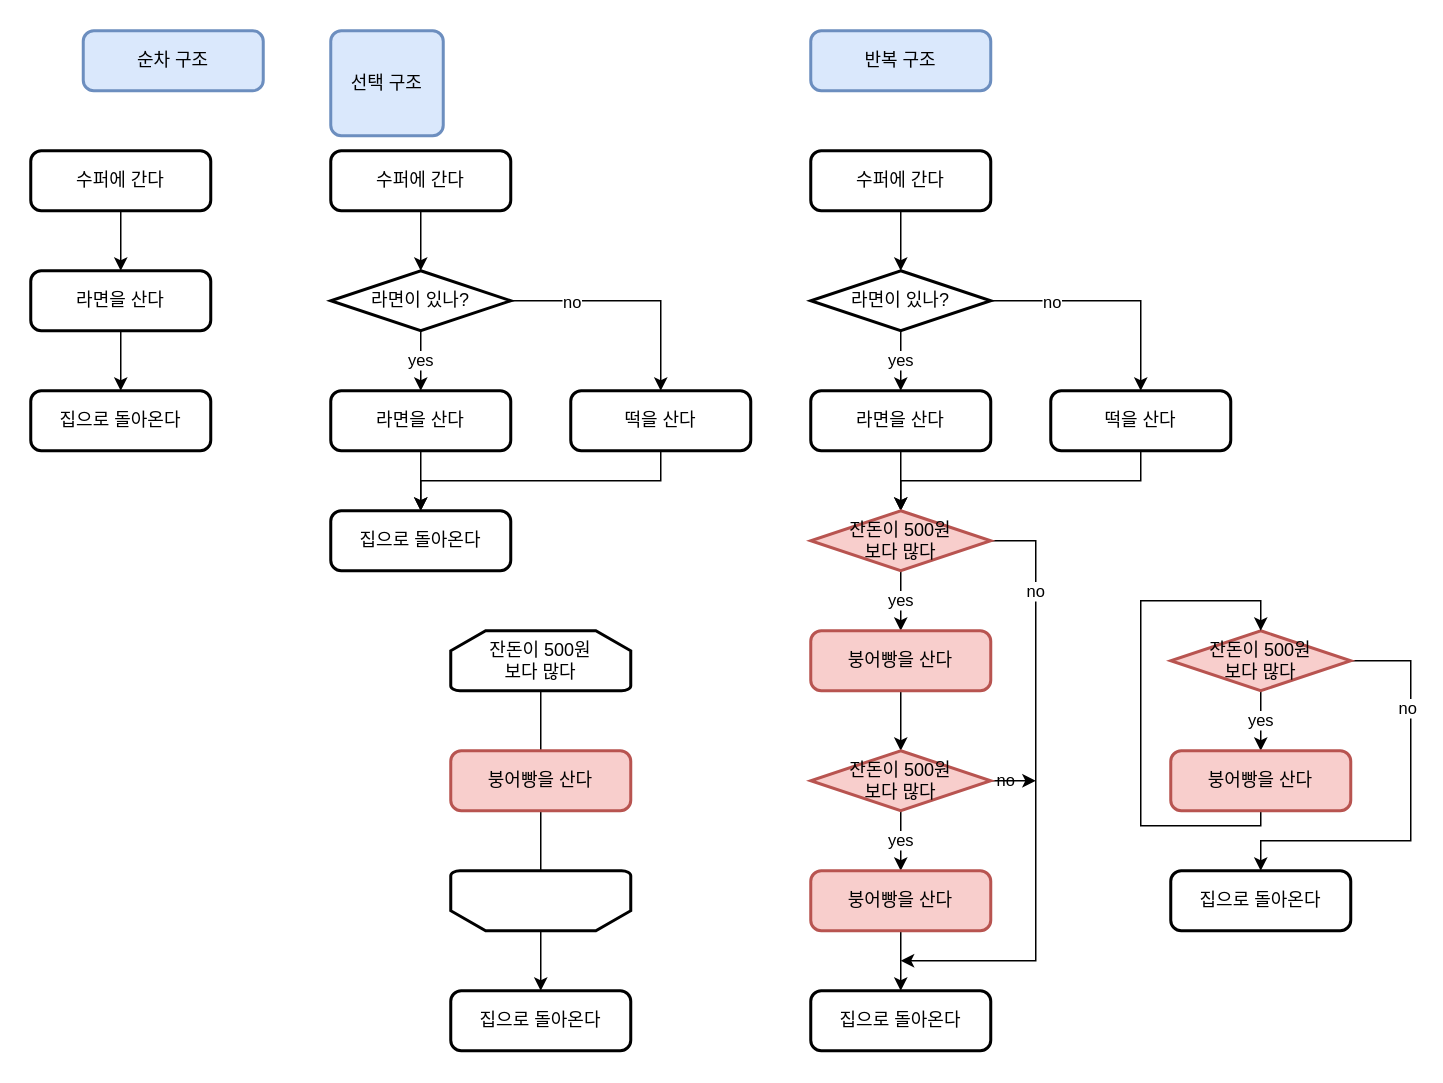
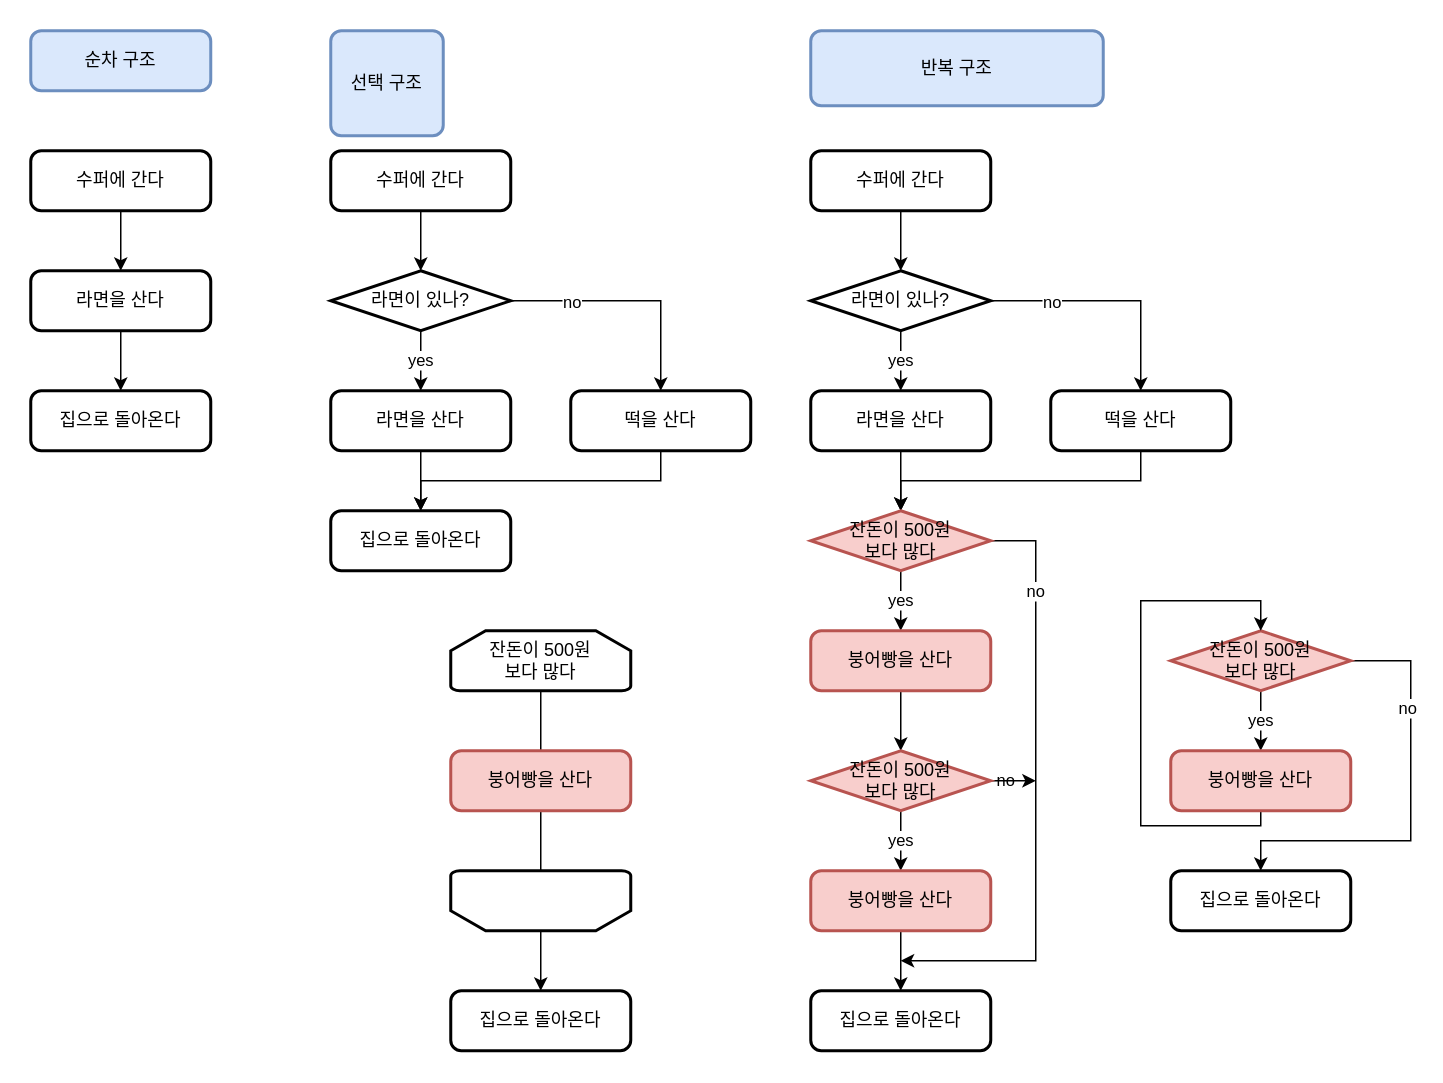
  <mxCell id="0" />
  <mxCell id="1" parent="0" />
  <mxCell id="2" value="" style="edgeStyle=orthogonalEdgeStyle;rounded=0;orthogonalLoop=1;jettySize=auto;html=1;" edge="1" parent="1" source="3" target="5"><mxGeometry relative="1" as="geometry" /></mxCell>
  <mxCell id="3" value="수퍼에 간다" style="rounded=1;whiteSpace=wrap;html=1;absoluteArcSize=1;arcSize=14;strokeWidth=2;" vertex="1" parent="1"><mxGeometry x="20" y="100" width="120" height="40" as="geometry" /></mxCell>
  <mxCell id="4" value="" style="edgeStyle=orthogonalEdgeStyle;rounded=0;orthogonalLoop=1;jettySize=auto;html=1;" edge="1" parent="1" source="5" target="6"><mxGeometry relative="1" as="geometry" /></mxCell>
  <mxCell id="5" value="라면을 산다" style="rounded=1;whiteSpace=wrap;html=1;absoluteArcSize=1;arcSize=14;strokeWidth=2;" vertex="1" parent="1"><mxGeometry x="20" y="180" width="120" height="40" as="geometry" /></mxCell>
  <mxCell id="6" value="집으로 돌아온다" style="rounded=1;whiteSpace=wrap;html=1;absoluteArcSize=1;arcSize=14;strokeWidth=2;" vertex="1" parent="1"><mxGeometry x="20" y="260" width="120" height="40" as="geometry" /></mxCell>
- <mxCell id="7" value="순차 구조" style="rounded=1;whiteSpace=wrap;html=1;absoluteArcSize=1;arcSize=14;strokeWidth=2;fillColor=#dae8fc;strokeColor=#6c8ebf;" vertex="1" parent="1"><mxGeometry x="55" y="20" width="120" height="40" as="geometry" /></mxCell>
+ <mxCell id="7" value="순차 구조" style="rounded=1;whiteSpace=wrap;html=1;absoluteArcSize=1;arcSize=14;strokeWidth=2;fillColor=#dae8fc;strokeColor=#6c8ebf;" vertex="1" parent="1"><mxGeometry x="20" y="20" width="120" height="40" as="geometry" /></mxCell>
  <mxCell id="8" value="선택 구조" style="rounded=1;whiteSpace=wrap;html=1;absoluteArcSize=1;arcSize=14;strokeWidth=2;fillColor=#dae8fc;strokeColor=#6c8ebf;" vertex="1" parent="1"><mxGeometry x="220" y="20" width="75" height="70" as="geometry" /></mxCell>
  <mxCell id="9" value="" style="edgeStyle=orthogonalEdgeStyle;rounded=0;orthogonalLoop=1;jettySize=auto;html=1;" edge="1" parent="1" source="10" target="17"><mxGeometry relative="1" as="geometry" /></mxCell>
  <mxCell id="10" value="수퍼에 간다" style="rounded=1;whiteSpace=wrap;html=1;absoluteArcSize=1;arcSize=14;strokeWidth=2;" vertex="1" parent="1"><mxGeometry x="220" y="100" width="120" height="40" as="geometry" /></mxCell>
  <mxCell id="11" value="" style="edgeStyle=orthogonalEdgeStyle;rounded=0;orthogonalLoop=1;jettySize=auto;html=1;" edge="1" parent="1" source="12" target="13"><mxGeometry relative="1" as="geometry" /></mxCell>
  <mxCell id="12" value="라면을 산다" style="rounded=1;whiteSpace=wrap;html=1;absoluteArcSize=1;arcSize=14;strokeWidth=2;" vertex="1" parent="1"><mxGeometry x="220" y="260" width="120" height="40" as="geometry" /></mxCell>
  <mxCell id="13" value="집으로 돌아온다" style="rounded=1;whiteSpace=wrap;html=1;absoluteArcSize=1;arcSize=14;strokeWidth=2;" vertex="1" parent="1"><mxGeometry x="220" y="340" width="120" height="40" as="geometry" /></mxCell>
  <mxCell id="14" value="yes" style="edgeStyle=orthogonalEdgeStyle;rounded=0;orthogonalLoop=1;jettySize=auto;html=1;" edge="1" parent="1" source="17" target="12"><mxGeometry relative="1" as="geometry" /></mxCell>
  <mxCell id="15" style="edgeStyle=orthogonalEdgeStyle;rounded=0;orthogonalLoop=1;jettySize=auto;html=1;entryX=0.5;entryY=0;entryDx=0;entryDy=0;" edge="1" parent="1" source="17" target="19"><mxGeometry relative="1" as="geometry"><mxPoint x="450" y="200" as="targetPoint" /></mxGeometry></mxCell>
  <mxCell id="16" value="no" style="edgeLabel;html=1;align=center;verticalAlign=middle;resizable=0;points=[];" vertex="1" connectable="0" parent="15"><mxGeometry x="-0.588" y="-1" relative="1" as="geometry"><mxPoint x="7" y="-1" as="offset" /></mxGeometry></mxCell>
  <mxCell id="17" value="라면이 있나?" style="strokeWidth=2;html=1;shape=mxgraph.flowchart.decision;whiteSpace=wrap;" vertex="1" parent="1"><mxGeometry x="220" y="180" width="120" height="40" as="geometry" /></mxCell>
  <mxCell id="18" style="edgeStyle=orthogonalEdgeStyle;rounded=0;orthogonalLoop=1;jettySize=auto;html=1;" edge="1" parent="1" source="19" target="13"><mxGeometry relative="1" as="geometry"><Array as="points"><mxPoint x="440" y="320" /><mxPoint x="280" y="320" /></Array></mxGeometry></mxCell>
  <mxCell id="19" value="떡을 산다" style="rounded=1;whiteSpace=wrap;html=1;absoluteArcSize=1;arcSize=14;strokeWidth=2;" vertex="1" parent="1"><mxGeometry x="380" y="260" width="120" height="40" as="geometry" /></mxCell>
- <mxCell id="20" value="반복 구조" style="rounded=1;whiteSpace=wrap;html=1;absoluteArcSize=1;arcSize=14;strokeWidth=2;fillColor=#dae8fc;strokeColor=#6c8ebf;" vertex="1" parent="1"><mxGeometry x="540" y="20" width="120" height="40" as="geometry" /></mxCell>
+ <mxCell id="20" value="반복 구조" style="rounded=1;whiteSpace=wrap;html=1;absoluteArcSize=1;arcSize=14;strokeWidth=2;fillColor=#dae8fc;strokeColor=#6c8ebf;" vertex="1" parent="1"><mxGeometry x="540" y="20" width="195" height="50" as="geometry" /></mxCell>
  <mxCell id="21" value="" style="edgeStyle=orthogonalEdgeStyle;rounded=0;orthogonalLoop=1;jettySize=auto;html=1;" edge="1" parent="1" source="22" target="29"><mxGeometry relative="1" as="geometry" /></mxCell>
  <mxCell id="22" value="수퍼에 간다" style="rounded=1;whiteSpace=wrap;html=1;absoluteArcSize=1;arcSize=14;strokeWidth=2;" vertex="1" parent="1"><mxGeometry x="540" y="100" width="120" height="40" as="geometry" /></mxCell>
  <mxCell id="23" value="" style="edgeStyle=orthogonalEdgeStyle;rounded=0;orthogonalLoop=1;jettySize=auto;html=1;" edge="1" parent="1" source="24" target="35"><mxGeometry relative="1" as="geometry" /></mxCell>
  <mxCell id="24" value="라면을 산다" style="rounded=1;whiteSpace=wrap;html=1;absoluteArcSize=1;arcSize=14;strokeWidth=2;" vertex="1" parent="1"><mxGeometry x="540" y="260" width="120" height="40" as="geometry" /></mxCell>
  <mxCell id="25" value="집으로 돌아온다" style="rounded=1;whiteSpace=wrap;html=1;absoluteArcSize=1;arcSize=14;strokeWidth=2;" vertex="1" parent="1"><mxGeometry x="540" y="660" width="120" height="40" as="geometry" /></mxCell>
  <mxCell id="26" value="yes" style="edgeStyle=orthogonalEdgeStyle;rounded=0;orthogonalLoop=1;jettySize=auto;html=1;" edge="1" parent="1" source="29" target="24"><mxGeometry relative="1" as="geometry" /></mxCell>
  <mxCell id="27" style="edgeStyle=orthogonalEdgeStyle;rounded=0;orthogonalLoop=1;jettySize=auto;html=1;entryX=0.5;entryY=0;entryDx=0;entryDy=0;" edge="1" parent="1" source="29" target="31"><mxGeometry relative="1" as="geometry"><mxPoint x="770" y="200" as="targetPoint" /></mxGeometry></mxCell>
  <mxCell id="28" value="no" style="edgeLabel;html=1;align=center;verticalAlign=middle;resizable=0;points=[];" vertex="1" connectable="0" parent="27"><mxGeometry x="-0.588" y="-1" relative="1" as="geometry"><mxPoint x="7" y="-1" as="offset" /></mxGeometry></mxCell>
  <mxCell id="29" value="라면이 있나?" style="strokeWidth=2;html=1;shape=mxgraph.flowchart.decision;whiteSpace=wrap;" vertex="1" parent="1"><mxGeometry x="540" y="180" width="120" height="40" as="geometry" /></mxCell>
  <mxCell id="30" style="edgeStyle=orthogonalEdgeStyle;rounded=0;orthogonalLoop=1;jettySize=auto;html=1;entryX=0.5;entryY=0;entryDx=0;entryDy=0;entryPerimeter=0;" edge="1" parent="1" source="31" target="35"><mxGeometry relative="1" as="geometry"><Array as="points"><mxPoint x="760" y="320" /><mxPoint x="600" y="320" /></Array></mxGeometry></mxCell>
  <mxCell id="31" value="떡을 산다" style="rounded=1;whiteSpace=wrap;html=1;absoluteArcSize=1;arcSize=14;strokeWidth=2;" vertex="1" parent="1"><mxGeometry x="700" y="260" width="120" height="40" as="geometry" /></mxCell>
  <mxCell id="32" value="yes" style="edgeStyle=orthogonalEdgeStyle;rounded=0;orthogonalLoop=1;jettySize=auto;html=1;entryX=0.5;entryY=0;entryDx=0;entryDy=0;" edge="1" parent="1" source="35" target="37"><mxGeometry relative="1" as="geometry" /></mxCell>
  <mxCell id="33" value="no" style="edgeStyle=orthogonalEdgeStyle;rounded=0;orthogonalLoop=1;jettySize=auto;html=1;" edge="1" parent="1" source="35"><mxGeometry x="-0.05" y="-20" relative="1" as="geometry"><mxPoint x="600" y="640" as="targetPoint" /><Array as="points"><mxPoint x="690" y="360" /><mxPoint x="690" y="640" /></Array><mxPoint as="offset" /></mxGeometry></mxCell>
  <mxCell id="34" value="no" style="edgeLabel;html=1;align=center;verticalAlign=middle;resizable=0;points=[];" vertex="1" connectable="0" parent="33"><mxGeometry x="-0.683" y="-1" relative="1" as="geometry"><mxPoint as="offset" /></mxGeometry></mxCell>
  <mxCell id="35" value="잔돈이 500원&lt;br&gt;보다 많다" style="strokeWidth=2;html=1;shape=mxgraph.flowchart.decision;whiteSpace=wrap;fillColor=#f8cecc;strokeColor=#b85450;" vertex="1" parent="1"><mxGeometry x="540" y="340" width="120" height="40" as="geometry" /></mxCell>
  <mxCell id="36" value="" style="edgeStyle=orthogonalEdgeStyle;rounded=0;orthogonalLoop=1;jettySize=auto;html=1;" edge="1" parent="1" source="37" target="40"><mxGeometry relative="1" as="geometry" /></mxCell>
  <mxCell id="37" value="붕어빵을 산다" style="rounded=1;whiteSpace=wrap;html=1;absoluteArcSize=1;arcSize=14;strokeWidth=2;fillColor=#f8cecc;strokeColor=#b85450;" vertex="1" parent="1"><mxGeometry x="540" y="420" width="120" height="40" as="geometry" /></mxCell>
  <mxCell id="38" value="yes" style="edgeStyle=orthogonalEdgeStyle;rounded=0;orthogonalLoop=1;jettySize=auto;html=1;entryX=0.5;entryY=0;entryDx=0;entryDy=0;" edge="1" parent="1" source="40" target="42"><mxGeometry relative="1" as="geometry" /></mxCell>
  <mxCell id="39" style="edgeStyle=orthogonalEdgeStyle;rounded=0;orthogonalLoop=1;jettySize=auto;html=1;exitX=1;exitY=0.5;exitDx=0;exitDy=0;exitPerimeter=0;" edge="1" parent="1" source="40"><mxGeometry relative="1" as="geometry"><mxPoint x="690" y="519.571" as="targetPoint" /></mxGeometry></mxCell>
  <mxCell id="40" value="잔돈이 500원&lt;br&gt;보다 많다" style="strokeWidth=2;html=1;shape=mxgraph.flowchart.decision;whiteSpace=wrap;fillColor=#f8cecc;strokeColor=#b85450;" vertex="1" parent="1"><mxGeometry x="540" y="500" width="120" height="40" as="geometry" /></mxCell>
  <mxCell id="41" value="" style="edgeStyle=orthogonalEdgeStyle;rounded=0;orthogonalLoop=1;jettySize=auto;html=1;" edge="1" parent="1" source="42" target="25"><mxGeometry relative="1" as="geometry"><Array as="points"><mxPoint x="600" y="640" /><mxPoint x="600" y="640" /></Array></mxGeometry></mxCell>
  <mxCell id="42" value="붕어빵을 산다" style="rounded=1;whiteSpace=wrap;html=1;absoluteArcSize=1;arcSize=14;strokeWidth=2;fillColor=#f8cecc;strokeColor=#b85450;" vertex="1" parent="1"><mxGeometry x="540" y="580" width="120" height="40" as="geometry" /></mxCell>
  <mxCell id="43" style="edgeStyle=orthogonalEdgeStyle;rounded=0;orthogonalLoop=1;jettySize=auto;html=1;entryX=0.5;entryY=0;entryDx=0;entryDy=0;" edge="1" parent="1" source="44" target="47"><mxGeometry relative="1" as="geometry" /></mxCell>
  <mxCell id="44" value="잔돈이 500원&lt;br&gt;보다 많다" style="strokeWidth=2;html=1;shape=mxgraph.flowchart.loop_limit;whiteSpace=wrap;" vertex="1" parent="1"><mxGeometry x="300" y="420" width="120" height="40" as="geometry" /></mxCell>
  <mxCell id="45" value="붕어빵을 산다" style="rounded=1;whiteSpace=wrap;html=1;absoluteArcSize=1;arcSize=14;strokeWidth=2;fillColor=#f8cecc;strokeColor=#b85450;" vertex="1" parent="1"><mxGeometry x="300" y="500" width="120" height="40" as="geometry" /></mxCell>
  <mxCell id="46" value="" style="strokeWidth=2;html=1;shape=mxgraph.flowchart.loop_limit;whiteSpace=wrap;direction=west;" vertex="1" parent="1"><mxGeometry x="300" y="580" width="120" height="40" as="geometry" /></mxCell>
  <mxCell id="47" value="집으로 돌아온다" style="rounded=1;whiteSpace=wrap;html=1;absoluteArcSize=1;arcSize=14;strokeWidth=2;" vertex="1" parent="1"><mxGeometry x="300" y="660" width="120" height="40" as="geometry" /></mxCell>
  <mxCell id="48" value="yes" style="edgeStyle=orthogonalEdgeStyle;rounded=0;orthogonalLoop=1;jettySize=auto;html=1;entryX=0.5;entryY=0;entryDx=0;entryDy=0;" edge="1" parent="1" source="51" target="53"><mxGeometry relative="1" as="geometry" /></mxCell>
  <mxCell id="49" style="edgeStyle=orthogonalEdgeStyle;rounded=0;orthogonalLoop=1;jettySize=auto;html=1;entryX=0.5;entryY=0;entryDx=0;entryDy=0;" edge="1" parent="1" source="51" target="54"><mxGeometry relative="1" as="geometry"><Array as="points"><mxPoint x="940" y="440" /><mxPoint x="940" y="560" /><mxPoint x="840" y="560" /></Array></mxGeometry></mxCell>
  <mxCell id="50" value="no" style="edgeLabel;html=1;align=center;verticalAlign=middle;resizable=0;points=[];" vertex="1" connectable="0" parent="49"><mxGeometry x="-0.495" y="-3" relative="1" as="geometry"><mxPoint as="offset" /></mxGeometry></mxCell>
  <mxCell id="51" value="잔돈이 500원&lt;br&gt;보다 많다" style="strokeWidth=2;html=1;shape=mxgraph.flowchart.decision;whiteSpace=wrap;fillColor=#f8cecc;strokeColor=#b85450;" vertex="1" parent="1"><mxGeometry x="780" y="420" width="120" height="40" as="geometry" /></mxCell>
  <mxCell id="52" style="edgeStyle=orthogonalEdgeStyle;rounded=0;orthogonalLoop=1;jettySize=auto;html=1;exitX=0.5;exitY=1;exitDx=0;exitDy=0;entryX=0.5;entryY=0;entryDx=0;entryDy=0;entryPerimeter=0;" edge="1" parent="1" source="53" target="51"><mxGeometry relative="1" as="geometry"><Array as="points"><mxPoint x="840" y="550" /><mxPoint x="760" y="550" /><mxPoint x="760" y="400" /><mxPoint x="840" y="400" /></Array></mxGeometry></mxCell>
  <mxCell id="53" value="붕어빵을 산다" style="rounded=1;whiteSpace=wrap;html=1;absoluteArcSize=1;arcSize=14;strokeWidth=2;fillColor=#f8cecc;strokeColor=#b85450;" vertex="1" parent="1"><mxGeometry x="780" y="500" width="120" height="40" as="geometry" /></mxCell>
  <mxCell id="54" value="집으로 돌아온다" style="rounded=1;whiteSpace=wrap;html=1;absoluteArcSize=1;arcSize=14;strokeWidth=2;" vertex="1" parent="1"><mxGeometry x="780" y="580" width="120" height="40" as="geometry" /></mxCell>
